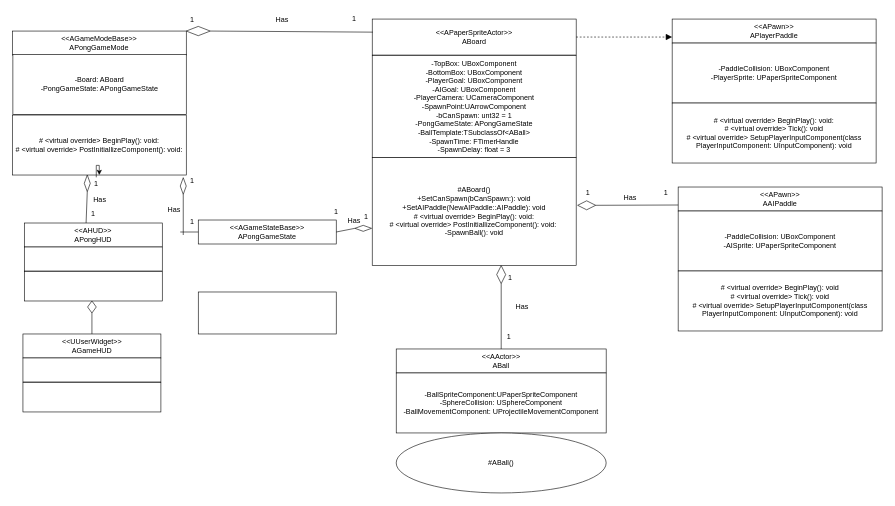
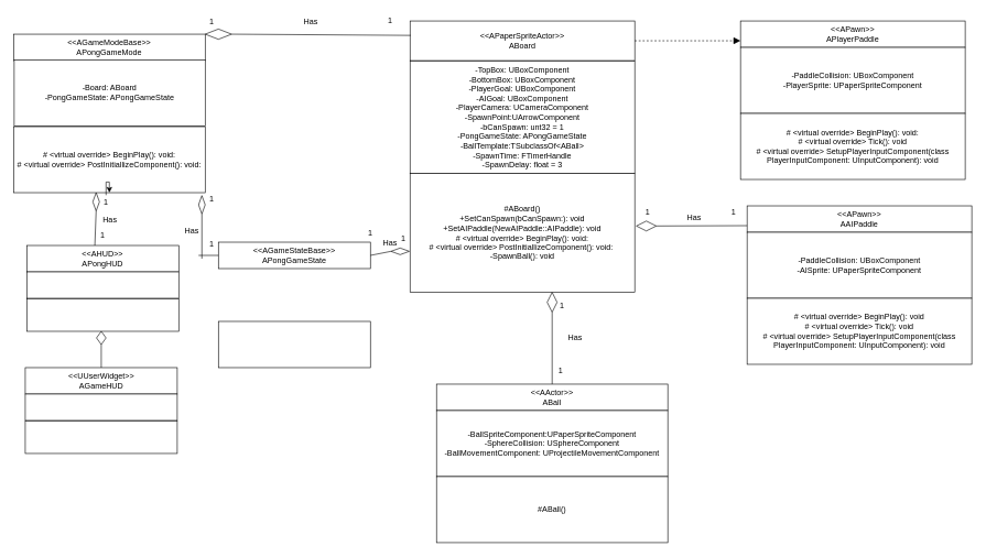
  <mxCell id="0" />
  <mxCell id="1" parent="0" />
  <mxCell id="2" value="&amp;lt;&amp;lt;AGameModeBase&amp;gt;&amp;gt;&lt;br&gt;APongGameMode" style="rounded=0;whiteSpace=wrap;html=1;" parent="1" vertex="1"><mxGeometry x="20" y="51" width="290" height="40" as="geometry" /></mxCell>
  <mxCell id="3" value="-Board: ABoard&lt;br&gt;-PongGameState: APongGameState" style="rounded=0;whiteSpace=wrap;html=1;" parent="1" vertex="1"><mxGeometry x="21" y="90" width="289" height="100" as="geometry" /></mxCell>
  <mxCell id="4" value="&lt;span&gt;# &amp;lt;virtual override&amp;gt; BeginPlay(): void:&lt;/span&gt;&lt;br&gt;&lt;span&gt;# &amp;lt;virtual override&amp;gt; PostInitiallizeComponent(): void:&lt;/span&gt;" style="rounded=0;whiteSpace=wrap;html=1;" parent="1" vertex="1"><mxGeometry x="20" y="191" width="290" height="100" as="geometry" /></mxCell>
  <mxCell id="5" value="&amp;lt;&amp;lt;APaperSpriteActor&amp;gt;&amp;gt;&lt;br&gt;ABoard" style="rounded=0;whiteSpace=wrap;html=1;" parent="1" vertex="1"><mxGeometry x="620" y="31" width="340" height="60" as="geometry" /></mxCell>
  <mxCell id="6" value="-TopBox: UBoxComponent&lt;br&gt;-BottomBox: UBoxComponent&lt;br&gt;-PlayerGoal: UBoxComponent&lt;br&gt;-AIGoal: UBoxComponent&lt;br&gt;-PlayerCamera: UCameraComponent&lt;br&gt;-SpawnPoint:UArrowComponent&lt;br&gt;-bCanSpawn: unt32 = 1&lt;br&gt;-PongGameState: APongGameState&lt;br&gt;-BallTemplate:TSubclassOf&amp;lt;ABall&amp;gt;&lt;br&gt;-SpawnTime: FTimerHandle&lt;br&gt;-SpawnDelay: float = 3" style="rounded=0;whiteSpace=wrap;html=1;" parent="1" vertex="1"><mxGeometry x="620" y="92" width="340" height="170" as="geometry" /></mxCell>
  <mxCell id="7" value="#ABoard()&lt;br&gt;+SetCanSpawn(bCanSpawn:): void&lt;br&gt;+SetAIPaddle(NewAIPaddle::AIPaddle): void&lt;br&gt;# &amp;lt;virtual override&amp;gt; BeginPlay(): void:&lt;br&gt;# &amp;lt;virtual override&amp;gt; PostInitiallizeComponent(): void:&amp;nbsp;&lt;br&gt;-SpawnBall(): void" style="rounded=0;whiteSpace=wrap;html=1;" parent="1" vertex="1"><mxGeometry x="620" y="262" width="340" height="180" as="geometry" /></mxCell>
  <mxCell id="8" value="&amp;lt;&amp;lt;APawn&amp;gt;&amp;gt;&lt;br&gt;APlayerPaddle" style="rounded=0;whiteSpace=wrap;html=1;" parent="1" vertex="1"><mxGeometry x="1120" y="31" width="340" height="40" as="geometry" /></mxCell>
  <mxCell id="9" value="-PaddleCollision: UBoxComponent&lt;br&gt;-PlayerSprite: UPaperSpriteComponent&lt;br&gt;" style="rounded=0;whiteSpace=wrap;html=1;" parent="1" vertex="1"><mxGeometry x="1120" y="71" width="340" height="100" as="geometry" /></mxCell>
  <mxCell id="10" value="&lt;span&gt;# &amp;lt;virtual override&amp;gt; BeginPlay(): void:&lt;br&gt;&lt;/span&gt;# &amp;lt;virtual override&amp;gt; Tick(): void&lt;br&gt;# &amp;lt;virtual override&amp;gt; SetupPlayerInputComponent(class PlayerInputComponent: UInputComponent): void&lt;span&gt;&lt;br&gt;&lt;/span&gt;" style="rounded=0;whiteSpace=wrap;html=1;" parent="1" vertex="1"><mxGeometry x="1120" y="171" width="340" height="100" as="geometry" /></mxCell>
  <mxCell id="11" value="&amp;lt;&amp;lt;APawn&amp;gt;&amp;gt;&lt;br&gt;AAIPaddle" style="rounded=0;whiteSpace=wrap;html=1;" parent="1" vertex="1"><mxGeometry x="1130" y="311" width="340" height="40" as="geometry" /></mxCell>
  <mxCell id="12" value="&lt;span&gt;-PaddleCollision: UBoxComponent&lt;/span&gt;&lt;br&gt;&lt;span&gt;-AI&lt;/span&gt;Sprite: UPaperSpriteComponent" style="rounded=0;whiteSpace=wrap;html=1;" parent="1" vertex="1"><mxGeometry x="1130" y="351" width="340" height="100" as="geometry" /></mxCell>
  <mxCell id="13" value="&lt;span&gt;# &amp;lt;virtual override&amp;gt; BeginPlay(): void&lt;br&gt;&lt;/span&gt;&lt;span&gt;# &amp;lt;virtual override&amp;gt; Tick(): void&lt;/span&gt;&lt;br&gt;&lt;span&gt;# &amp;lt;virtual override&amp;gt; SetupPlayerInputComponent(class PlayerInputComponent: UInputComponent): void&lt;/span&gt;" style="rounded=0;whiteSpace=wrap;html=1;" parent="1" vertex="1"><mxGeometry x="1130" y="451" width="340" height="100" as="geometry" /></mxCell>
  <mxCell id="14" value="&amp;lt;&amp;lt;AActor&amp;gt;&amp;gt;&lt;br&gt;ABall" style="rounded=0;whiteSpace=wrap;html=1;" parent="1" vertex="1"><mxGeometry x="660" y="581" width="350" height="40" as="geometry" /></mxCell>
  <mxCell id="15" value="-BallSpriteComponent:UPaperSpriteComponent&lt;br&gt;-SphereCollision: USphereComponent&lt;br&gt;-BallMovementComponent: UProjectileMovementComponent" style="rounded=0;whiteSpace=wrap;html=1;" parent="1" vertex="1"><mxGeometry x="660" y="621" width="350" height="100" as="geometry" /></mxCell>
- <mxCell id="16" value="#ABall()&lt;br&gt;" style="ellipse;whiteSpace=wrap;html=1;" parent="1" vertex="1"><mxGeometry x="660" y="721" width="350" height="100" as="geometry" /></mxCell>
+ <mxCell id="16" value="#ABall()&lt;br&gt;" style="rounded=0;whiteSpace=wrap;html=1;" parent="1" vertex="1"><mxGeometry x="660" y="721" width="350" height="100" as="geometry" /></mxCell>
  <mxCell id="17" value="&amp;lt;&amp;lt;AHUD&amp;gt;&amp;gt;&lt;br&gt;APongHUD" style="rounded=0;whiteSpace=wrap;html=1;" parent="1" vertex="1"><mxGeometry x="40" y="371" width="230" height="40" as="geometry" /></mxCell>
  <mxCell id="18" value="" style="rounded=0;whiteSpace=wrap;html=1;" parent="1" vertex="1"><mxGeometry x="40" y="411" width="230" height="40" as="geometry" /></mxCell>
  <mxCell id="19" value="" style="rounded=0;whiteSpace=wrap;html=1;" parent="1" vertex="1"><mxGeometry x="40" y="452" width="230" height="49" as="geometry" /></mxCell>
  <mxCell id="20" value="&amp;lt;&amp;lt;AGameStateBase&amp;gt;&amp;gt;&lt;br&gt;APongGameState" style="rounded=0;whiteSpace=wrap;html=1;" vertex="1" parent="1"><mxGeometry x="330" y="366" width="230" height="40" as="geometry" /></mxCell>
  <mxCell id="21" value="" style="rounded=0;whiteSpace=wrap;html=1;" vertex="1" parent="1"><mxGeometry x="330" y="486" width="230" height="70" as="geometry" /></mxCell>
  <mxCell id="22" value="" style="rhombus;whiteSpace=wrap;html=1;" vertex="1" parent="1"><mxGeometry x="310" y="43.25" width="40" height="15.5" as="geometry" /></mxCell>
  <mxCell id="23" value="" style="endArrow=none;html=1;exitX=1;exitY=0.5;exitDx=0;exitDy=0;entryX=0.003;entryY=0.364;entryDx=0;entryDy=0;entryPerimeter=0;" edge="1" parent="1" source="22" target="5"><mxGeometry width="50" height="50" relative="1" as="geometry"><mxPoint x="630" y="151" as="sourcePoint" /><mxPoint x="680" y="101" as="targetPoint" /></mxGeometry></mxCell>
  <mxCell id="24" value="Has" style="text;html=1;strokeColor=none;fillColor=none;align=center;verticalAlign=middle;whiteSpace=wrap;rounded=0;" vertex="1" parent="1"><mxGeometry x="450" y="23.25" width="40" height="20" as="geometry" /></mxCell>
  <mxCell id="25" value="1" style="text;html=1;strokeColor=none;fillColor=none;align=center;verticalAlign=middle;whiteSpace=wrap;rounded=0;" vertex="1" parent="1"><mxGeometry x="300" y="23.25" width="40" height="20" as="geometry" /></mxCell>
  <mxCell id="26" value="1" style="text;html=1;strokeColor=none;fillColor=none;align=center;verticalAlign=middle;whiteSpace=wrap;rounded=0;" vertex="1" parent="1"><mxGeometry x="570" y="20" width="40" height="20" as="geometry" /></mxCell>
  <mxCell id="27" value="" style="rhombus;whiteSpace=wrap;html=1;" vertex="1" parent="1"><mxGeometry x="827.5" y="442" width="15" height="30" as="geometry" /></mxCell>
  <mxCell id="28" value="" style="rhombus;whiteSpace=wrap;html=1;rotation=90;" vertex="1" parent="1"><mxGeometry x="970" y="326.5" width="15" height="30" as="geometry" /></mxCell>
  <mxCell id="29" value="" style="rhombus;whiteSpace=wrap;html=1;" vertex="1" parent="1"><mxGeometry x="300" y="295.5" width="10" height="27.75" as="geometry" /></mxCell>
  <mxCell id="30" value="" style="rhombus;whiteSpace=wrap;html=1;" vertex="1" parent="1"><mxGeometry x="140" y="291" width="10" height="27.75" as="geometry" /></mxCell>
  <mxCell id="31" value="" style="endArrow=none;html=1;exitX=0.5;exitY=1;exitDx=0;exitDy=0;" edge="1" parent="1" source="27" target="14"><mxGeometry width="50" height="50" relative="1" as="geometry"><mxPoint x="790" y="131" as="sourcePoint" /><mxPoint x="840" y="81" as="targetPoint" /></mxGeometry></mxCell>
  <mxCell id="32" value="" style="endArrow=none;html=1;entryX=0.5;entryY=0;entryDx=0;entryDy=0;exitX=0;exitY=0.75;exitDx=0;exitDy=0;" edge="1" parent="1" source="11" target="28"><mxGeometry width="50" height="50" relative="1" as="geometry"><mxPoint x="810" y="491" as="sourcePoint" /><mxPoint x="860" y="441" as="targetPoint" /></mxGeometry></mxCell>
  <mxCell id="33" value="" style="endArrow=none;html=1;exitX=0.5;exitY=1;exitDx=0;exitDy=0;" edge="1" parent="1" source="29"><mxGeometry width="50" height="50" relative="1" as="geometry"><mxPoint x="710" y="431" as="sourcePoint" /><mxPoint x="305" y="391" as="targetPoint" /></mxGeometry></mxCell>
  <mxCell id="34" value="" style="endArrow=none;html=1;entryX=0;entryY=0.5;entryDx=0;entryDy=0;" edge="1" parent="1" target="20"><mxGeometry width="50" height="50" relative="1" as="geometry"><mxPoint x="300" y="386" as="sourcePoint" /><mxPoint x="760" y="381" as="targetPoint" /></mxGeometry></mxCell>
  <mxCell id="35" value="" style="endArrow=none;html=1;exitX=0.5;exitY=1;exitDx=0;exitDy=0;" edge="1" parent="1" source="30"><mxGeometry width="50" height="50" relative="1" as="geometry"><mxPoint x="150" y="321" as="sourcePoint" /><mxPoint x="143" y="371" as="targetPoint" /></mxGeometry></mxCell>
  <mxCell id="36" value="" style="html=1;verticalAlign=bottom;endArrow=block;dashed=1;endSize=8;entryX=0;entryY=0.75;entryDx=0;entryDy=0;exitX=1;exitY=0.5;exitDx=0;exitDy=0;" edge="1" parent="1" source="5" target="8"><mxGeometry x="0.875" y="380" relative="1" as="geometry"><mxPoint x="900" y="-49" as="sourcePoint" /><mxPoint x="820" y="-49" as="targetPoint" /><mxPoint as="offset" /></mxGeometry></mxCell>
  <mxCell id="37" value="Has" style="text;html=1;strokeColor=none;fillColor=none;align=center;verticalAlign=middle;whiteSpace=wrap;rounded=0;" vertex="1" parent="1"><mxGeometry x="850" y="501" width="40" height="20" as="geometry" /></mxCell>
  <mxCell id="38" value="Has" style="text;html=1;strokeColor=none;fillColor=none;align=center;verticalAlign=middle;whiteSpace=wrap;rounded=0;" vertex="1" parent="1"><mxGeometry x="1030" y="318.75" width="40" height="20" as="geometry" /></mxCell>
  <mxCell id="39" value="Has" style="text;html=1;strokeColor=none;fillColor=none;align=center;verticalAlign=middle;whiteSpace=wrap;rounded=0;" vertex="1" parent="1"><mxGeometry x="270" y="338.75" width="40" height="20" as="geometry" /></mxCell>
  <mxCell id="40" value="Has" style="text;html=1;strokeColor=none;fillColor=none;align=center;verticalAlign=middle;whiteSpace=wrap;rounded=0;" vertex="1" parent="1"><mxGeometry x="145.5" y="323.25" width="40" height="20" as="geometry" /></mxCell>
  <mxCell id="41" value="1" style="text;html=1;strokeColor=none;fillColor=none;align=center;verticalAlign=middle;whiteSpace=wrap;rounded=0;" vertex="1" parent="1"><mxGeometry x="300" y="291" width="40" height="20" as="geometry" /></mxCell>
  <mxCell id="42" value="1" style="text;html=1;strokeColor=none;fillColor=none;align=center;verticalAlign=middle;whiteSpace=wrap;rounded=0;" vertex="1" parent="1"><mxGeometry x="300" y="358.75" width="40" height="20" as="geometry" /></mxCell>
  <mxCell id="43" value="" style="edgeStyle=orthogonalEdgeStyle;rounded=0;orthogonalLoop=1;jettySize=auto;html=1;" edge="1" parent="1" source="44" target="4"><mxGeometry relative="1" as="geometry" /></mxCell>
  <mxCell id="44" value="1" style="text;html=1;strokeColor=none;fillColor=none;align=center;verticalAlign=middle;whiteSpace=wrap;rounded=0;" vertex="1" parent="1"><mxGeometry x="140" y="294.87" width="40" height="20" as="geometry" /></mxCell>
  <mxCell id="45" value="1" style="text;html=1;strokeColor=none;fillColor=none;align=center;verticalAlign=middle;whiteSpace=wrap;rounded=0;" vertex="1" parent="1"><mxGeometry x="135" y="346" width="40" height="20" as="geometry" /></mxCell>
  <mxCell id="46" value="1" style="text;html=1;strokeColor=none;fillColor=none;align=center;verticalAlign=middle;whiteSpace=wrap;rounded=0;" vertex="1" parent="1"><mxGeometry x="830" y="452" width="40" height="20" as="geometry" /></mxCell>
  <mxCell id="47" value="1" style="text;html=1;strokeColor=none;fillColor=none;align=center;verticalAlign=middle;whiteSpace=wrap;rounded=0;" vertex="1" parent="1"><mxGeometry x="827.5" y="551" width="40" height="20" as="geometry" /></mxCell>
  <mxCell id="48" value="1" style="text;html=1;strokeColor=none;fillColor=none;align=center;verticalAlign=middle;whiteSpace=wrap;rounded=0;" vertex="1" parent="1"><mxGeometry x="960" y="311" width="40" height="20" as="geometry" /></mxCell>
  <mxCell id="49" value="1" style="text;html=1;strokeColor=none;fillColor=none;align=center;verticalAlign=middle;whiteSpace=wrap;rounded=0;" vertex="1" parent="1"><mxGeometry x="1090" y="311" width="40" height="20" as="geometry" /></mxCell>
  <mxCell id="50" value="" style="rhombus;whiteSpace=wrap;html=1;rotation=90;" vertex="1" parent="1"><mxGeometry x="600" y="366" width="10" height="27.75" as="geometry" /></mxCell>
  <mxCell id="51" value="" style="endArrow=none;html=1;exitX=1;exitY=0.5;exitDx=0;exitDy=0;entryX=0.5;entryY=1;entryDx=0;entryDy=0;" edge="1" parent="1" source="20" target="50"><mxGeometry width="50" height="50" relative="1" as="geometry"><mxPoint x="670" y="311" as="sourcePoint" /><mxPoint x="720" y="261" as="targetPoint" /></mxGeometry></mxCell>
  <mxCell id="52" value="Has" style="text;html=1;strokeColor=none;fillColor=none;align=center;verticalAlign=middle;whiteSpace=wrap;rounded=0;" vertex="1" parent="1"><mxGeometry x="570" y="356.5" width="40" height="20" as="geometry" /></mxCell>
  <mxCell id="53" value="1" style="text;html=1;strokeColor=none;fillColor=none;align=center;verticalAlign=middle;whiteSpace=wrap;rounded=0;" vertex="1" parent="1"><mxGeometry x="590" y="351" width="40" height="20" as="geometry" /></mxCell>
  <mxCell id="54" value="1" style="text;html=1;strokeColor=none;fillColor=none;align=center;verticalAlign=middle;whiteSpace=wrap;rounded=0;" vertex="1" parent="1"><mxGeometry x="540" y="343.25" width="40" height="20" as="geometry" /></mxCell>
  <mxCell id="55" value="&amp;lt;&amp;lt;UUserWidget&amp;gt;&amp;gt;&lt;br&gt;AGameHUD" style="rounded=0;whiteSpace=wrap;html=1;" vertex="1" parent="1"><mxGeometry x="37.75" y="556" width="230" height="40" as="geometry" /></mxCell>
  <mxCell id="56" value="" style="rounded=0;whiteSpace=wrap;html=1;" vertex="1" parent="1"><mxGeometry x="37.75" y="596" width="230" height="40" as="geometry" /></mxCell>
  <mxCell id="57" value="" style="rounded=0;whiteSpace=wrap;html=1;" vertex="1" parent="1"><mxGeometry x="37.75" y="637" width="230" height="49" as="geometry" /></mxCell>
  <mxCell id="58" value="" style="rhombus;whiteSpace=wrap;html=1;" vertex="1" parent="1"><mxGeometry x="145.5" y="501" width="14.5" height="20" as="geometry" /></mxCell>
  <mxCell id="59" value="" style="endArrow=none;html=1;exitX=0.5;exitY=1;exitDx=0;exitDy=0;entryX=0.5;entryY=0;entryDx=0;entryDy=0;" edge="1" parent="1" source="58" target="55"><mxGeometry width="50" height="50" relative="1" as="geometry"><mxPoint x="210" y="461" as="sourcePoint" /><mxPoint x="153" y="541" as="targetPoint" /></mxGeometry></mxCell>
